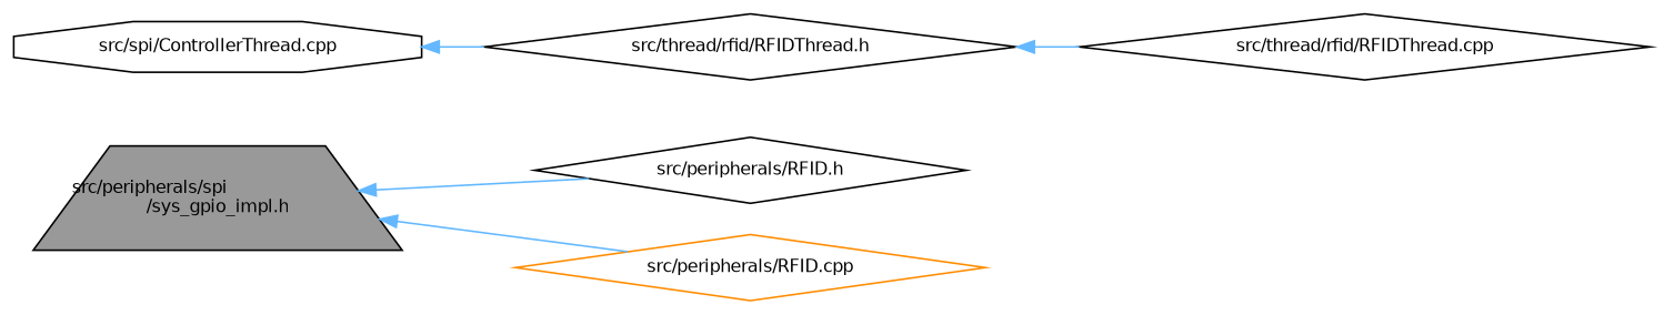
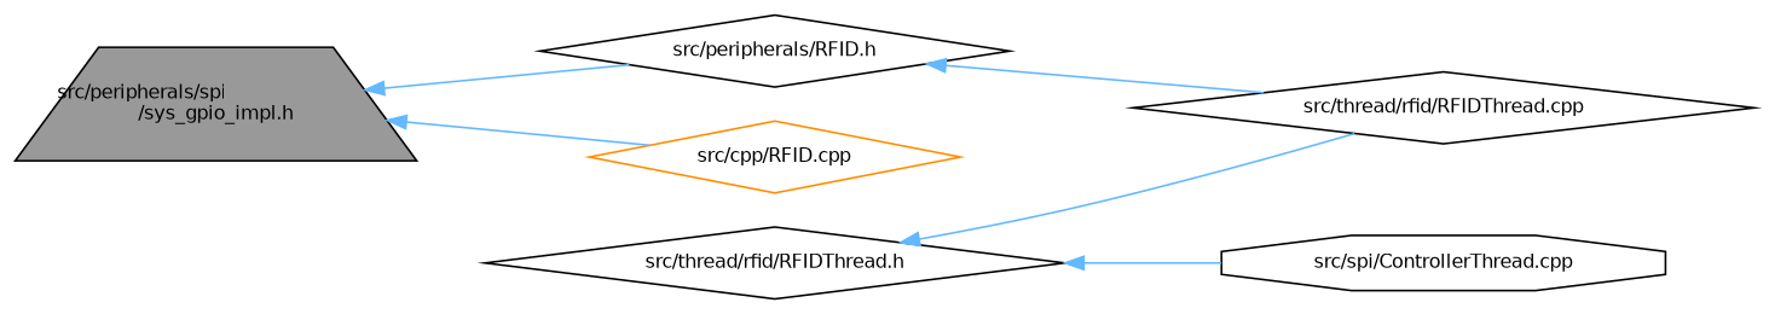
  digraph {
    rankdir=LR
    node [color=black fillcolor=white fontname=Helvetica fontsize=10 shape=diamond style=filled]
    edge [color=steelblue1 dir=back fontname=Helvetica fontsize=10 labelfontname=Helvetica labelfontsize=10 style=solid]
    n1 [fillcolor=grey60 fontcolor=black height=0.2 label="src/peripherals/spi\l/sys_gpio_impl.h" shape=trapezium width=0.4]
    n2 [height=0.2 label="src/peripherals/RFID.h" width=0.4]
-   n3 [color=darkorange height=0.2 label="src/peripherals/RFID.cpp" width=0.4]
+   n3 [color=darkorange height=0.2 label="src/cpp/RFID.cpp" width=0.4]
    n4 [height=0.2 label="src/thread/rfid/RFIDThread.cpp" width=0.4]
    n5 [height=0.2 label="src/thread/rfid/RFIDThread.h" width=0.4]
    n6 [height=0.2 label="src/spi/ControllerThread.cpp" shape=octagon width=0.4]
    n1 -> n2
    n1 -> n3
+   n2 -> n4
    n5 -> n4
-   n6 -> n5
+   n5 -> n6
  }
